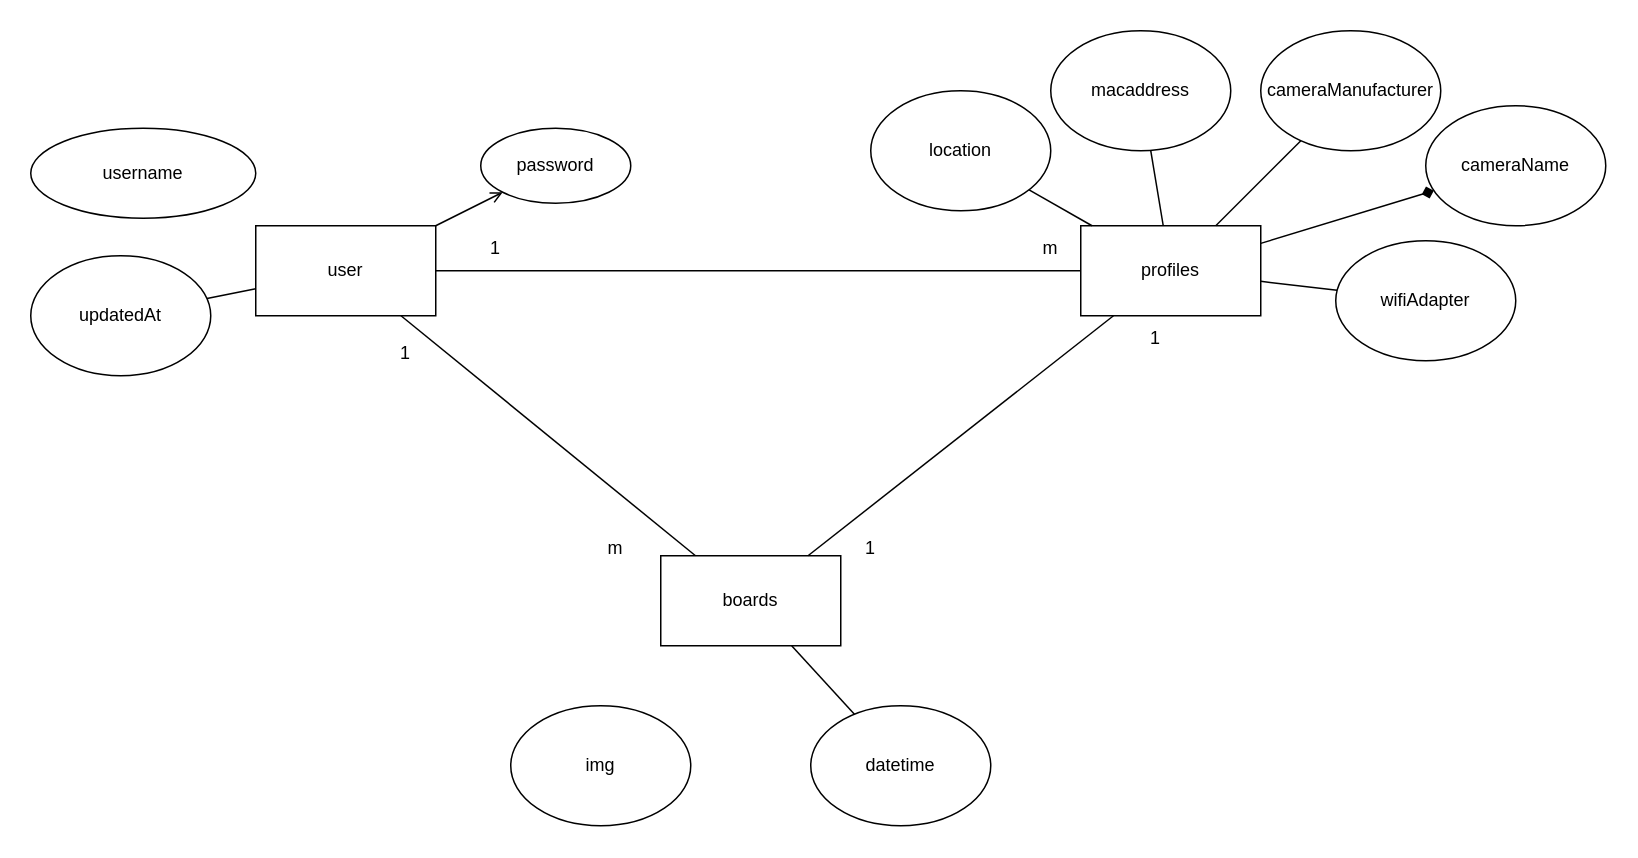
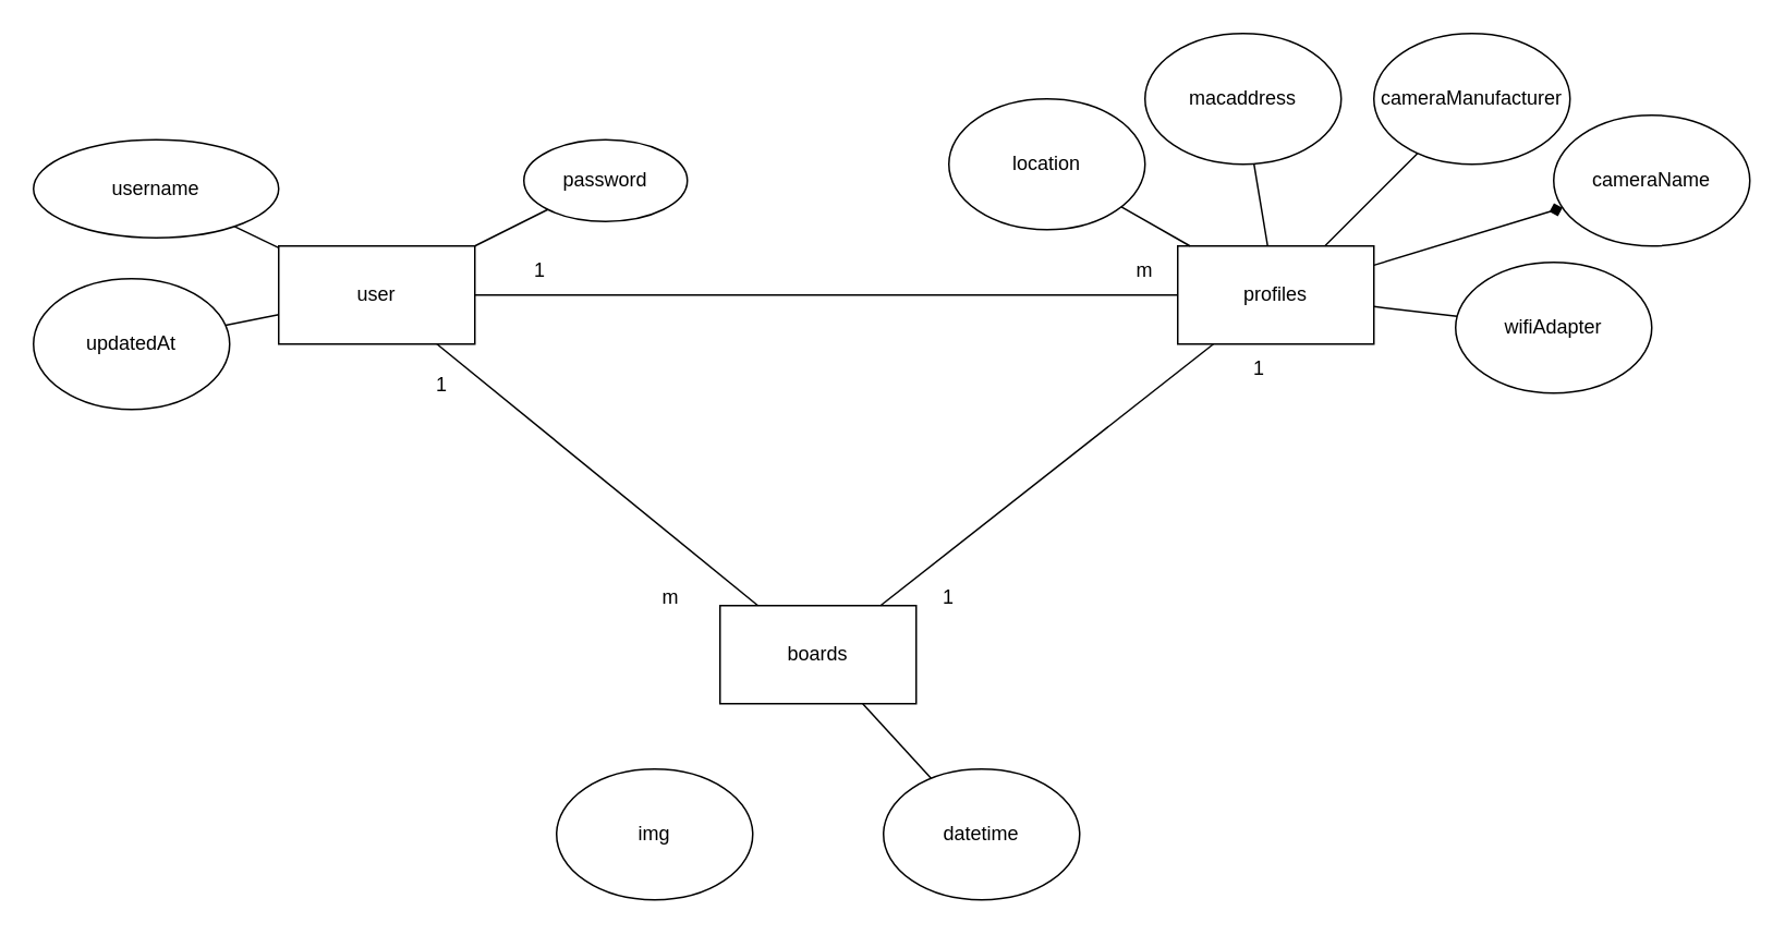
  <mxCell id="0" />
  <mxCell id="1" parent="0" />
  <mxCell id="2" value="user" style="rounded=0;whiteSpace=wrap;html=1;" vertex="1" parent="1"><mxGeometry x="170" y="150" width="120" height="60" as="geometry" /></mxCell>
  <mxCell id="3" value="profiles" style="rounded=0;whiteSpace=wrap;html=1;" vertex="1" parent="1"><mxGeometry x="720" y="150" width="120" height="60" as="geometry" /></mxCell>
  <mxCell id="4" value="boards" style="rounded=0;whiteSpace=wrap;html=1;" vertex="1" parent="1"><mxGeometry x="440" y="370" width="120" height="60" as="geometry" /></mxCell>
  <mxCell id="5" value="username" style="ellipse;whiteSpace=wrap;html=1;" vertex="1" parent="1"><mxGeometry x="20" y="85" width="150" height="60" as="geometry" /></mxCell>
  <mxCell id="6" value="password" style="ellipse;whiteSpace=wrap;html=1;" vertex="1" parent="1"><mxGeometry x="320" y="85" width="100" height="50" as="geometry" /></mxCell>
+ <mxCell id="7" value="" style="endArrow=none;html=1;rounded=0;" edge="1" parent="1" source="5" target="2"><mxGeometry width="50" height="50" relative="1" as="geometry"><mxPoint x="120" y="250" as="sourcePoint" /><mxPoint x="170" y="200" as="targetPoint" /></mxGeometry></mxCell>
  <mxCell id="8" value="updatedAt" style="ellipse;whiteSpace=wrap;html=1;" vertex="1" parent="1"><mxGeometry x="20" y="170" width="120" height="80" as="geometry" /></mxCell>
  <mxCell id="9" value="location" style="ellipse;whiteSpace=wrap;html=1;" vertex="1" parent="1"><mxGeometry x="580" y="60" width="120" height="80" as="geometry" /></mxCell>
  <mxCell id="10" value="macaddress" style="ellipse;whiteSpace=wrap;html=1;" vertex="1" parent="1"><mxGeometry x="700" y="20" width="120" height="80" as="geometry" /></mxCell>
  <mxCell id="11" value="cameraManufacturer" style="ellipse;whiteSpace=wrap;html=1;" vertex="1" parent="1"><mxGeometry x="840" y="20" width="120" height="80" as="geometry" /></mxCell>
  <mxCell id="12" value="cameraName" style="ellipse;whiteSpace=wrap;html=1;" vertex="1" parent="1"><mxGeometry x="950" y="70" width="120" height="80" as="geometry" /></mxCell>
  <mxCell id="13" value="wifiAdapter" style="ellipse;whiteSpace=wrap;html=1;" vertex="1" parent="1"><mxGeometry x="890" y="160" width="120" height="80" as="geometry" /></mxCell>
- <mxCell id="14" value="" style="endArrow=open;html=1;rounded=0;" edge="1" parent="1" source="2" target="6"><mxGeometry width="50" height="50" relative="1" as="geometry"><mxPoint x="310" y="300" as="sourcePoint" /><mxPoint x="360" y="250" as="targetPoint" /></mxGeometry></mxCell>
+ <mxCell id="14" value="" style="endArrow=none;html=1;rounded=0;" edge="1" parent="1" source="2" target="6"><mxGeometry width="50" height="50" relative="1" as="geometry"><mxPoint x="310" y="300" as="sourcePoint" /><mxPoint x="360" y="250" as="targetPoint" /></mxGeometry></mxCell>
  <mxCell id="15" value="" style="endArrow=none;html=1;rounded=0;" edge="1" parent="1" source="8" target="2"><mxGeometry width="50" height="50" relative="1" as="geometry"><mxPoint x="190" y="330" as="sourcePoint" /><mxPoint x="240" y="280" as="targetPoint" /></mxGeometry></mxCell>
  <mxCell id="16" value="" style="endArrow=none;html=1;rounded=0;" edge="1" parent="1" source="3" target="9"><mxGeometry width="50" height="50" relative="1" as="geometry"><mxPoint x="530" y="220" as="sourcePoint" /><mxPoint x="580" y="170" as="targetPoint" /></mxGeometry></mxCell>
  <mxCell id="17" value="" style="endArrow=none;html=1;rounded=0;" edge="1" parent="1" source="3" target="10"><mxGeometry width="50" height="50" relative="1" as="geometry"><mxPoint x="570" y="220" as="sourcePoint" /><mxPoint x="620" y="170" as="targetPoint" /></mxGeometry></mxCell>
  <mxCell id="18" value="" style="endArrow=none;html=1;rounded=0;" edge="1" parent="1" source="3" target="11"><mxGeometry width="50" height="50" relative="1" as="geometry"><mxPoint x="770" y="170" as="sourcePoint" /><mxPoint x="670" y="180" as="targetPoint" /></mxGeometry></mxCell>
  <mxCell id="19" value="" style="endArrow=diamond;html=1;rounded=0;" edge="1" parent="1" source="3" target="12"><mxGeometry width="50" height="50" relative="1" as="geometry"><mxPoint x="580" y="210" as="sourcePoint" /><mxPoint x="630" y="160" as="targetPoint" /></mxGeometry></mxCell>
  <mxCell id="20" value="" style="endArrow=none;html=1;rounded=0;" edge="1" parent="1" source="3" target="13"><mxGeometry width="50" height="50" relative="1" as="geometry"><mxPoint x="480" y="250" as="sourcePoint" /><mxPoint x="530" y="200" as="targetPoint" /></mxGeometry></mxCell>
  <mxCell id="21" value="img" style="ellipse;whiteSpace=wrap;html=1;" vertex="1" parent="1"><mxGeometry x="340" y="470" width="120" height="80" as="geometry" /></mxCell>
  <mxCell id="22" value="datetime" style="ellipse;whiteSpace=wrap;html=1;" vertex="1" parent="1"><mxGeometry x="540" y="470" width="120" height="80" as="geometry" /></mxCell>
  <mxCell id="23" value="" style="endArrow=none;html=1;rounded=0;" edge="1" parent="1" source="22" target="4"><mxGeometry width="50" height="50" relative="1" as="geometry"><mxPoint x="370" y="470" as="sourcePoint" /><mxPoint x="420" y="420" as="targetPoint" /></mxGeometry></mxCell>
  <mxCell id="24" value="" style="endArrow=none;html=1;rounded=0;" edge="1" parent="1" source="4" target="3"><mxGeometry width="50" height="50" relative="1" as="geometry"><mxPoint x="400" y="340" as="sourcePoint" /><mxPoint x="450" y="290" as="targetPoint" /></mxGeometry></mxCell>
  <mxCell id="25" value="" style="endArrow=none;html=1;rounded=0;" edge="1" parent="1" source="4" target="2"><mxGeometry width="50" height="50" relative="1" as="geometry"><mxPoint x="200" y="380" as="sourcePoint" /><mxPoint x="250" y="330" as="targetPoint" /></mxGeometry></mxCell>
  <mxCell id="26" value="" style="endArrow=none;html=1;rounded=0;" edge="1" parent="1" source="2" target="3"><mxGeometry width="50" height="50" relative="1" as="geometry"><mxPoint x="410" y="250" as="sourcePoint" /><mxPoint x="460" y="200" as="targetPoint" /></mxGeometry></mxCell>
  <mxCell id="27" value="1" style="text;html=1;strokeColor=none;fillColor=none;align=center;verticalAlign=middle;whiteSpace=wrap;rounded=0;" vertex="1" parent="1"><mxGeometry x="300" y="150" width="60" height="30" as="geometry" /></mxCell>
  <mxCell id="28" value="m" style="text;html=1;strokeColor=none;fillColor=none;align=center;verticalAlign=middle;whiteSpace=wrap;rounded=0;" vertex="1" parent="1"><mxGeometry x="670" y="150" width="60" height="30" as="geometry" /></mxCell>
  <mxCell id="29" value="1" style="text;html=1;strokeColor=none;fillColor=none;align=center;verticalAlign=middle;whiteSpace=wrap;rounded=0;" vertex="1" parent="1"><mxGeometry x="240" y="220" width="60" height="30" as="geometry" /></mxCell>
  <mxCell id="30" value="m" style="text;html=1;strokeColor=none;fillColor=none;align=center;verticalAlign=middle;whiteSpace=wrap;rounded=0;" vertex="1" parent="1"><mxGeometry x="380" y="350" width="60" height="30" as="geometry" /></mxCell>
  <mxCell id="31" value="1" style="text;html=1;strokeColor=none;fillColor=none;align=center;verticalAlign=middle;whiteSpace=wrap;rounded=0;" vertex="1" parent="1"><mxGeometry x="740" y="210" width="60" height="30" as="geometry" /></mxCell>
  <mxCell id="32" value="1" style="text;html=1;strokeColor=none;fillColor=none;align=center;verticalAlign=middle;whiteSpace=wrap;rounded=0;" vertex="1" parent="1"><mxGeometry x="550" y="350" width="60" height="30" as="geometry" /></mxCell>
